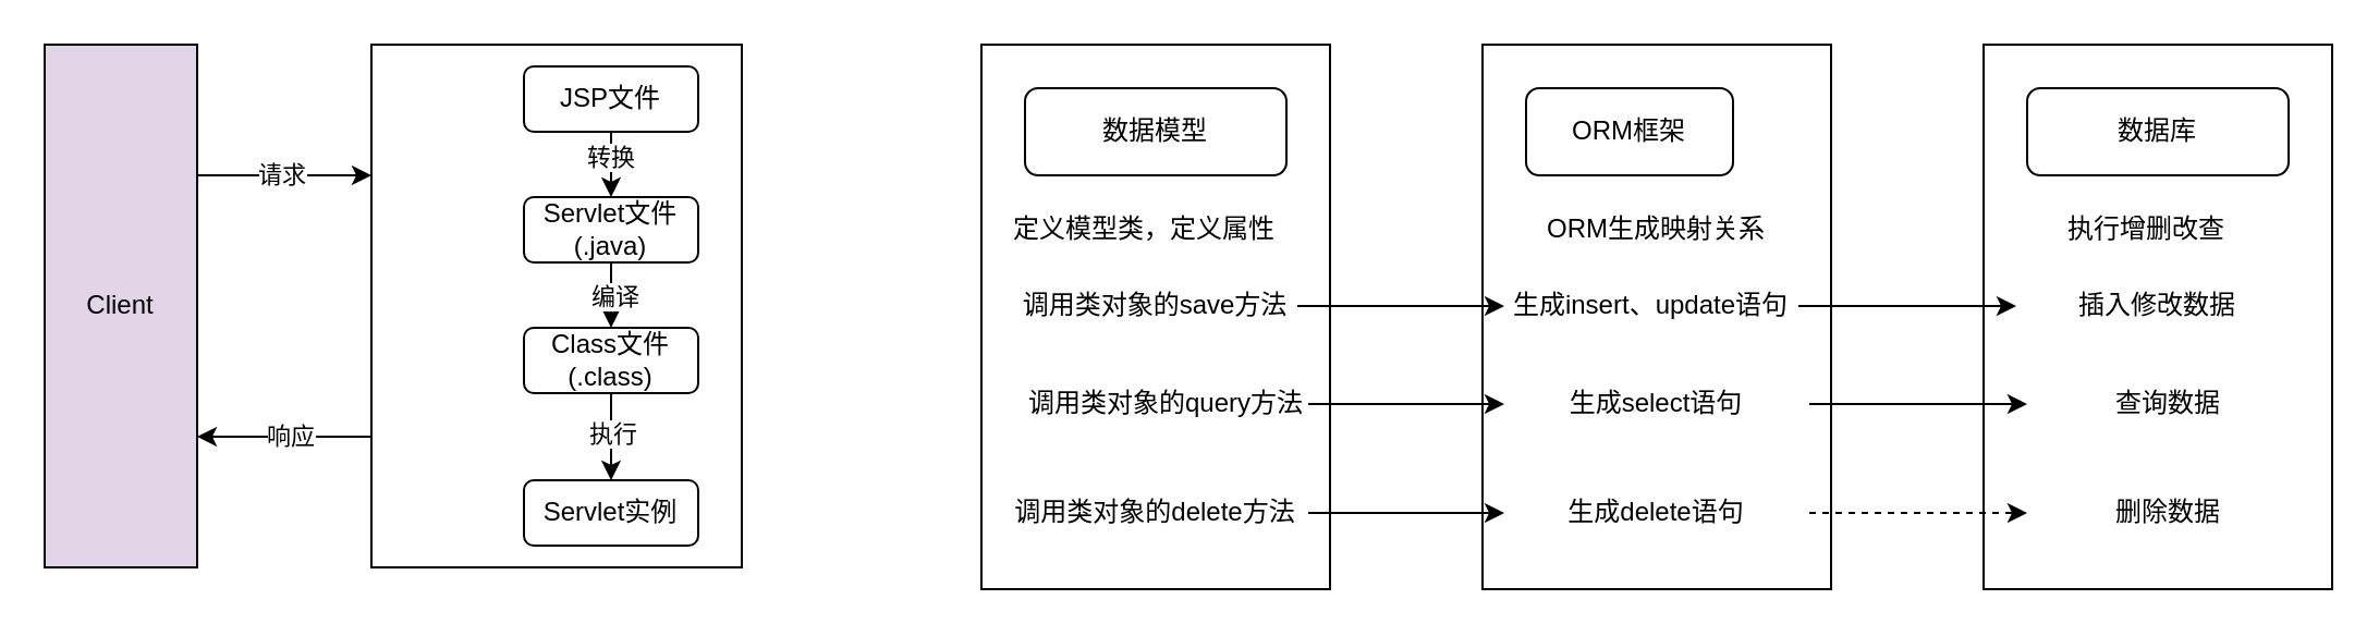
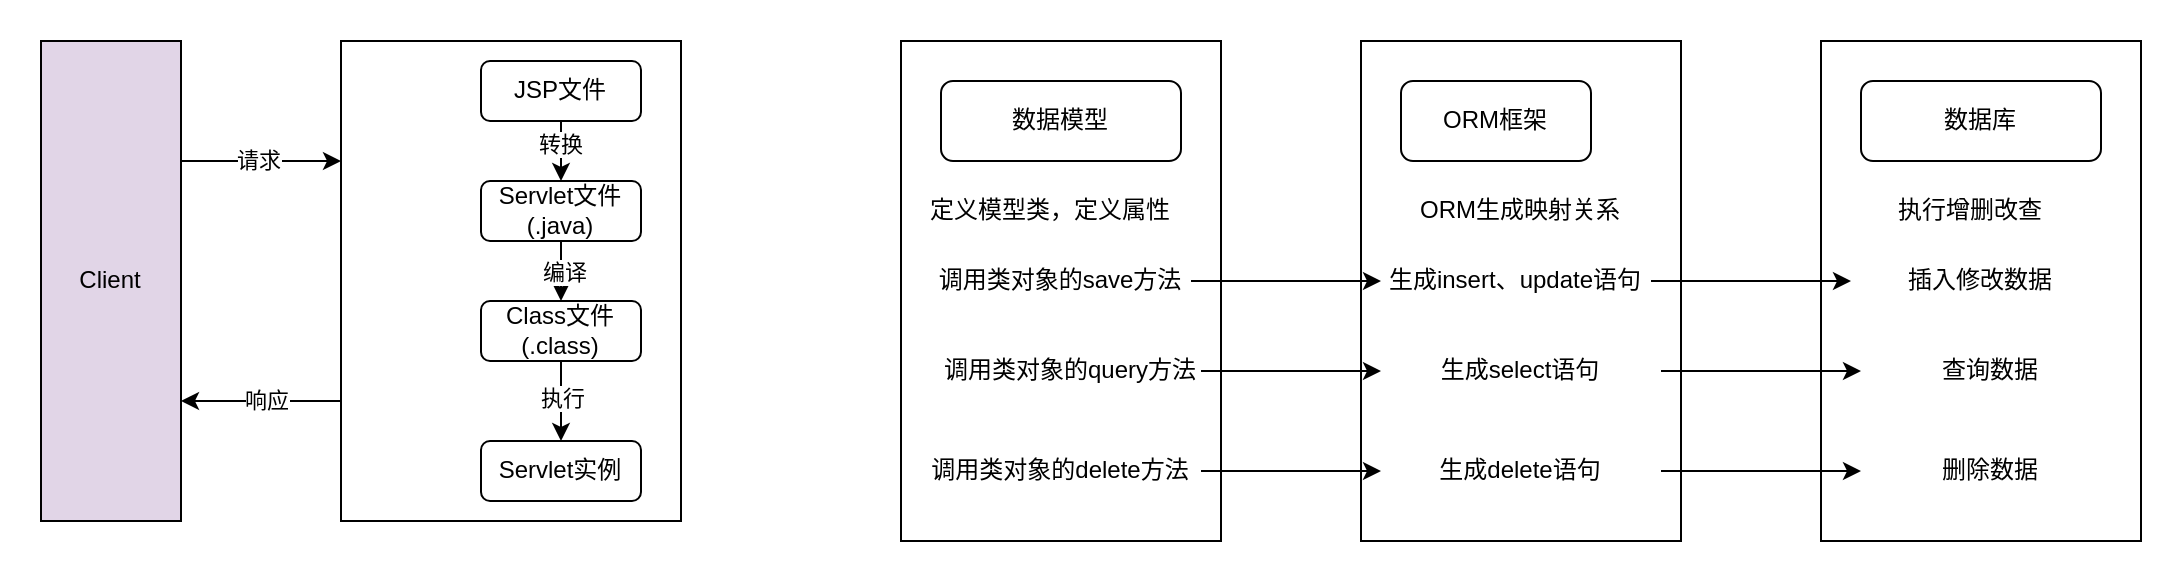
  <mxCell id="0" />
  <mxCell id="1" parent="0" />
  <mxCell id="2" style="edgeStyle=orthogonalEdgeStyle;rounded=0;orthogonalLoop=1;jettySize=auto;html=1;exitX=1;exitY=0.25;exitDx=0;exitDy=0;entryX=0;entryY=0.25;entryDx=0;entryDy=0;" parent="1" source="4" target="7" edge="1"><mxGeometry relative="1" as="geometry" /></mxCell>
  <mxCell id="3" value="请求" style="edgeLabel;html=1;align=center;verticalAlign=middle;resizable=0;points=[];" parent="2" vertex="1" connectable="0"><mxGeometry x="-0.05" relative="1" as="geometry"><mxPoint as="offset" /></mxGeometry></mxCell>
  <mxCell id="4" value="Client" style="rounded=0;whiteSpace=wrap;html=1;fillColor=#e1d5e7;" parent="1" vertex="1"><mxGeometry x="20" y="20" width="70" height="240" as="geometry" /></mxCell>
  <mxCell id="5" style="edgeStyle=orthogonalEdgeStyle;rounded=0;orthogonalLoop=1;jettySize=auto;html=1;exitX=0;exitY=0.75;exitDx=0;exitDy=0;entryX=1;entryY=0.75;entryDx=0;entryDy=0;" parent="1" source="7" target="4" edge="1"><mxGeometry relative="1" as="geometry" /></mxCell>
  <mxCell id="6" value="响应" style="edgeLabel;html=1;align=center;verticalAlign=middle;resizable=0;points=[];" parent="5" vertex="1" connectable="0"><mxGeometry x="-0.05" y="-1" relative="1" as="geometry"><mxPoint as="offset" /></mxGeometry></mxCell>
  <mxCell id="7" value="" style="rounded=0;whiteSpace=wrap;html=1;" parent="1" vertex="1"><mxGeometry x="170" y="20" width="170" height="240" as="geometry" /></mxCell>
  <mxCell id="8" style="edgeStyle=orthogonalEdgeStyle;rounded=0;orthogonalLoop=1;jettySize=auto;html=1;exitX=0.5;exitY=1;exitDx=0;exitDy=0;entryX=0.5;entryY=0;entryDx=0;entryDy=0;" parent="1" source="10" target="13" edge="1"><mxGeometry relative="1" as="geometry" /></mxCell>
  <mxCell id="9" value="转换" style="edgeLabel;html=1;align=center;verticalAlign=middle;resizable=0;points=[];" parent="8" vertex="1" connectable="0"><mxGeometry x="-0.267" y="-1" relative="1" as="geometry"><mxPoint as="offset" /></mxGeometry></mxCell>
  <mxCell id="10" value="JSP文件" style="rounded=1;whiteSpace=wrap;html=1;" parent="1" vertex="1"><mxGeometry x="240" y="30" width="80" height="30" as="geometry" /></mxCell>
  <mxCell id="11" style="edgeStyle=orthogonalEdgeStyle;rounded=0;orthogonalLoop=1;jettySize=auto;html=1;exitX=0.5;exitY=1;exitDx=0;exitDy=0;entryX=0.5;entryY=0;entryDx=0;entryDy=0;" parent="1" source="13" target="16" edge="1"><mxGeometry relative="1" as="geometry" /></mxCell>
  <mxCell id="12" value="编译" style="edgeLabel;html=1;align=center;verticalAlign=middle;resizable=0;points=[];" parent="11" vertex="1" connectable="0"><mxGeometry y="1" relative="1" as="geometry"><mxPoint as="offset" /></mxGeometry></mxCell>
  <mxCell id="13" value="Servlet文件(.java)" style="rounded=1;whiteSpace=wrap;html=1;" parent="1" vertex="1"><mxGeometry x="240" y="90" width="80" height="30" as="geometry" /></mxCell>
  <mxCell id="14" style="edgeStyle=orthogonalEdgeStyle;rounded=0;orthogonalLoop=1;jettySize=auto;html=1;exitX=0.5;exitY=1;exitDx=0;exitDy=0;entryX=0.5;entryY=0;entryDx=0;entryDy=0;" parent="1" source="16" target="17" edge="1"><mxGeometry relative="1" as="geometry" /></mxCell>
  <mxCell id="15" value="执行" style="edgeLabel;html=1;align=center;verticalAlign=middle;resizable=0;points=[];" parent="14" vertex="1" connectable="0"><mxGeometry x="-0.1" relative="1" as="geometry"><mxPoint as="offset" /></mxGeometry></mxCell>
  <mxCell id="16" value="Class文件(.class)" style="rounded=1;whiteSpace=wrap;html=1;" parent="1" vertex="1"><mxGeometry x="240" y="150" width="80" height="30" as="geometry" /></mxCell>
  <mxCell id="17" value="Servlet实例" style="rounded=1;whiteSpace=wrap;html=1;" parent="1" vertex="1"><mxGeometry x="240" y="220" width="80" height="30" as="geometry" /></mxCell>
  <mxCell id="18" value="" style="rounded=0;whiteSpace=wrap;html=1;" vertex="1" parent="1"><mxGeometry x="450" y="20" width="160" height="250" as="geometry" /></mxCell>
  <mxCell id="19" value="数据模型" style="rounded=1;whiteSpace=wrap;html=1;" vertex="1" parent="1"><mxGeometry x="470" y="40" width="120" height="40" as="geometry" /></mxCell>
  <mxCell id="20" value="定义模型类，定义属性" style="text;html=1;strokeColor=none;fillColor=none;align=center;verticalAlign=middle;whiteSpace=wrap;rounded=0;" vertex="1" parent="1"><mxGeometry x="460" y="90" width="130" height="30" as="geometry" /></mxCell>
  <mxCell id="21" value="调用类对象的save方法" style="text;html=1;strokeColor=none;fillColor=none;align=center;verticalAlign=middle;whiteSpace=wrap;rounded=0;" vertex="1" parent="1"><mxGeometry x="465" y="125" width="130" height="30" as="geometry" /></mxCell>
  <mxCell id="22" value="调用类对象的query方法" style="text;html=1;strokeColor=none;fillColor=none;align=center;verticalAlign=middle;whiteSpace=wrap;rounded=0;" vertex="1" parent="1"><mxGeometry x="470" y="170" width="130" height="30" as="geometry" /></mxCell>
  <mxCell id="23" value="调用类对象的delete方法" style="text;html=1;strokeColor=none;fillColor=none;align=center;verticalAlign=middle;whiteSpace=wrap;rounded=0;" vertex="1" parent="1"><mxGeometry x="460" y="220" width="140" height="30" as="geometry" /></mxCell>
  <mxCell id="24" value="" style="rounded=0;whiteSpace=wrap;html=1;" vertex="1" parent="1"><mxGeometry x="680" y="20" width="160" height="250" as="geometry" /></mxCell>
  <mxCell id="25" value="ORM框架" style="rounded=1;whiteSpace=wrap;html=1;" vertex="1" parent="1"><mxGeometry x="700" y="40" width="95" height="40" as="geometry" /></mxCell>
  <mxCell id="26" value="ORM生成映射关系" style="text;html=1;strokeColor=none;fillColor=none;align=center;verticalAlign=middle;whiteSpace=wrap;rounded=0;" vertex="1" parent="1"><mxGeometry x="700" y="90" width="120" height="30" as="geometry" /></mxCell>
  <mxCell id="27" value="生成insert、update语句" style="text;html=1;strokeColor=none;fillColor=none;align=center;verticalAlign=middle;whiteSpace=wrap;rounded=0;" vertex="1" parent="1"><mxGeometry x="690" y="122.5" width="135" height="35" as="geometry" /></mxCell>
  <mxCell id="28" value="生成select语句" style="text;html=1;strokeColor=none;fillColor=none;align=center;verticalAlign=middle;whiteSpace=wrap;rounded=0;" vertex="1" parent="1"><mxGeometry x="690" y="170" width="140" height="30" as="geometry" /></mxCell>
  <mxCell id="29" value="生成delete语句" style="text;html=1;strokeColor=none;fillColor=none;align=center;verticalAlign=middle;whiteSpace=wrap;rounded=0;" vertex="1" parent="1"><mxGeometry x="690" y="220" width="140" height="30" as="geometry" /></mxCell>
  <mxCell id="30" value="" style="rounded=0;whiteSpace=wrap;html=1;" vertex="1" parent="1"><mxGeometry x="910" y="20" width="160" height="250" as="geometry" /></mxCell>
  <mxCell id="31" value="数据库" style="rounded=1;whiteSpace=wrap;html=1;" vertex="1" parent="1"><mxGeometry x="930" y="40" width="120" height="40" as="geometry" /></mxCell>
  <mxCell id="32" value="执行增删改查" style="text;html=1;strokeColor=none;fillColor=none;align=center;verticalAlign=middle;whiteSpace=wrap;rounded=0;" vertex="1" parent="1"><mxGeometry x="920" y="90" width="130" height="30" as="geometry" /></mxCell>
  <mxCell id="33" value="插入修改数据" style="text;html=1;strokeColor=none;fillColor=none;align=center;verticalAlign=middle;whiteSpace=wrap;rounded=0;" vertex="1" parent="1"><mxGeometry x="925" y="125" width="130" height="30" as="geometry" /></mxCell>
  <mxCell id="34" value="查询数据" style="text;html=1;strokeColor=none;fillColor=none;align=center;verticalAlign=middle;whiteSpace=wrap;rounded=0;" vertex="1" parent="1"><mxGeometry x="930" y="170" width="130" height="30" as="geometry" /></mxCell>
  <mxCell id="35" value="删除数据" style="text;html=1;strokeColor=none;fillColor=none;align=center;verticalAlign=middle;whiteSpace=wrap;rounded=0;" vertex="1" parent="1"><mxGeometry x="930" y="220" width="130" height="30" as="geometry" /></mxCell>
  <mxCell id="36" style="edgeStyle=orthogonalEdgeStyle;rounded=0;orthogonalLoop=1;jettySize=auto;html=1;exitX=1;exitY=0.5;exitDx=0;exitDy=0;" edge="1" parent="1" source="22" target="28"><mxGeometry relative="1" as="geometry" /></mxCell>
  <mxCell id="37" style="edgeStyle=orthogonalEdgeStyle;rounded=0;orthogonalLoop=1;jettySize=auto;html=1;exitX=1;exitY=0.5;exitDx=0;exitDy=0;entryX=0;entryY=0.5;entryDx=0;entryDy=0;" edge="1" parent="1" source="23" target="29"><mxGeometry relative="1" as="geometry" /></mxCell>
  <mxCell id="38" style="edgeStyle=orthogonalEdgeStyle;rounded=0;orthogonalLoop=1;jettySize=auto;html=1;exitX=1;exitY=0.5;exitDx=0;exitDy=0;" edge="1" parent="1" source="21" target="27"><mxGeometry relative="1" as="geometry" /></mxCell>
- <mxCell id="39" style="edgeStyle=orthogonalEdgeStyle;rounded=0;orthogonalLoop=1;jettySize=auto;html=1;exitX=1;exitY=0.5;exitDx=0;exitDy=0;dashed=1;" edge="1" parent="1" source="29" target="35"><mxGeometry relative="1" as="geometry" /></mxCell>
+ <mxCell id="39" style="edgeStyle=orthogonalEdgeStyle;rounded=0;orthogonalLoop=1;jettySize=auto;html=1;exitX=1;exitY=0.5;exitDx=0;exitDy=0;" edge="1" parent="1" source="29" target="35"><mxGeometry relative="1" as="geometry" /></mxCell>
  <mxCell id="40" style="edgeStyle=orthogonalEdgeStyle;rounded=0;orthogonalLoop=1;jettySize=auto;html=1;exitX=1;exitY=0.5;exitDx=0;exitDy=0;" edge="1" parent="1" source="28" target="34"><mxGeometry relative="1" as="geometry" /></mxCell>
  <mxCell id="41" style="edgeStyle=orthogonalEdgeStyle;rounded=0;orthogonalLoop=1;jettySize=auto;html=1;exitX=1;exitY=0.5;exitDx=0;exitDy=0;" edge="1" parent="1" source="27" target="33"><mxGeometry relative="1" as="geometry" /></mxCell>
